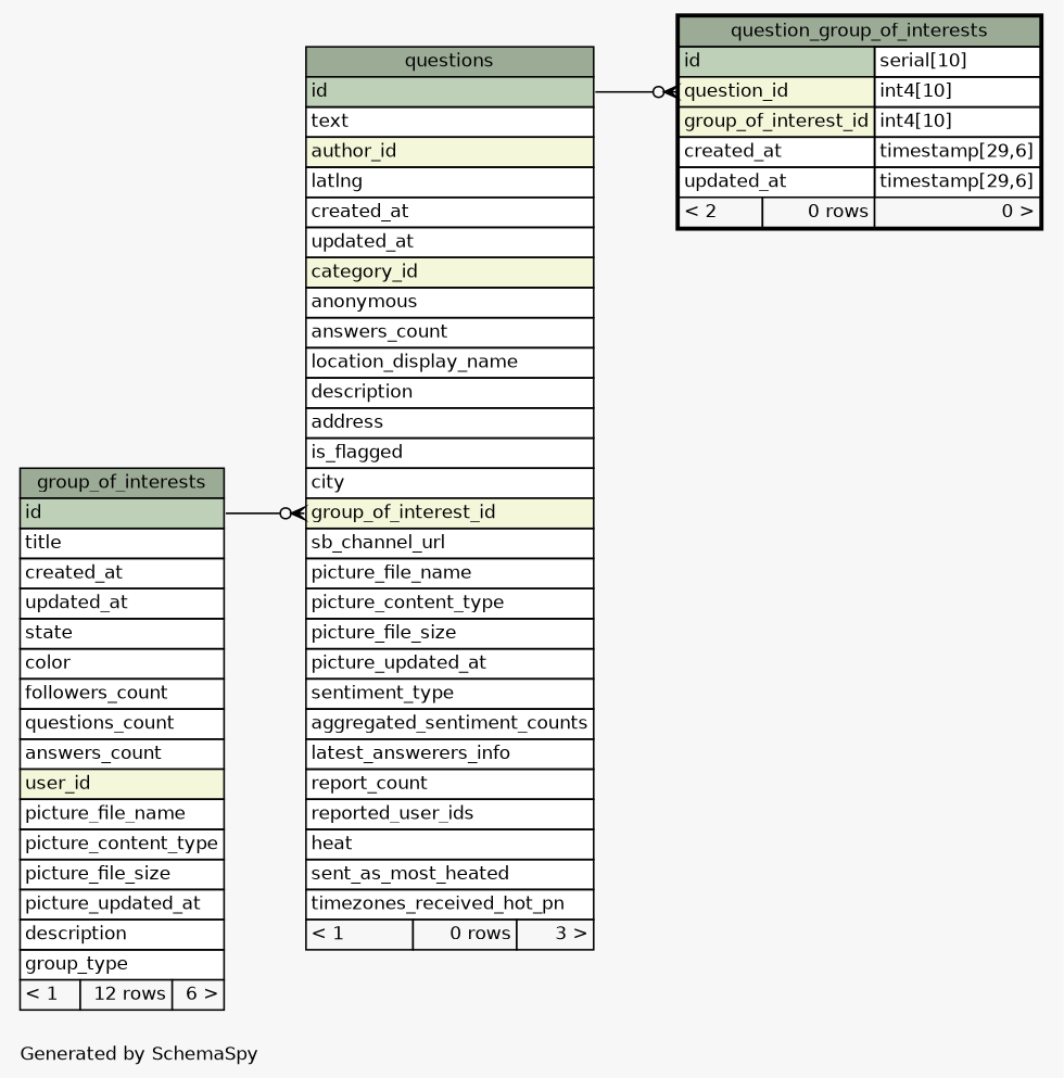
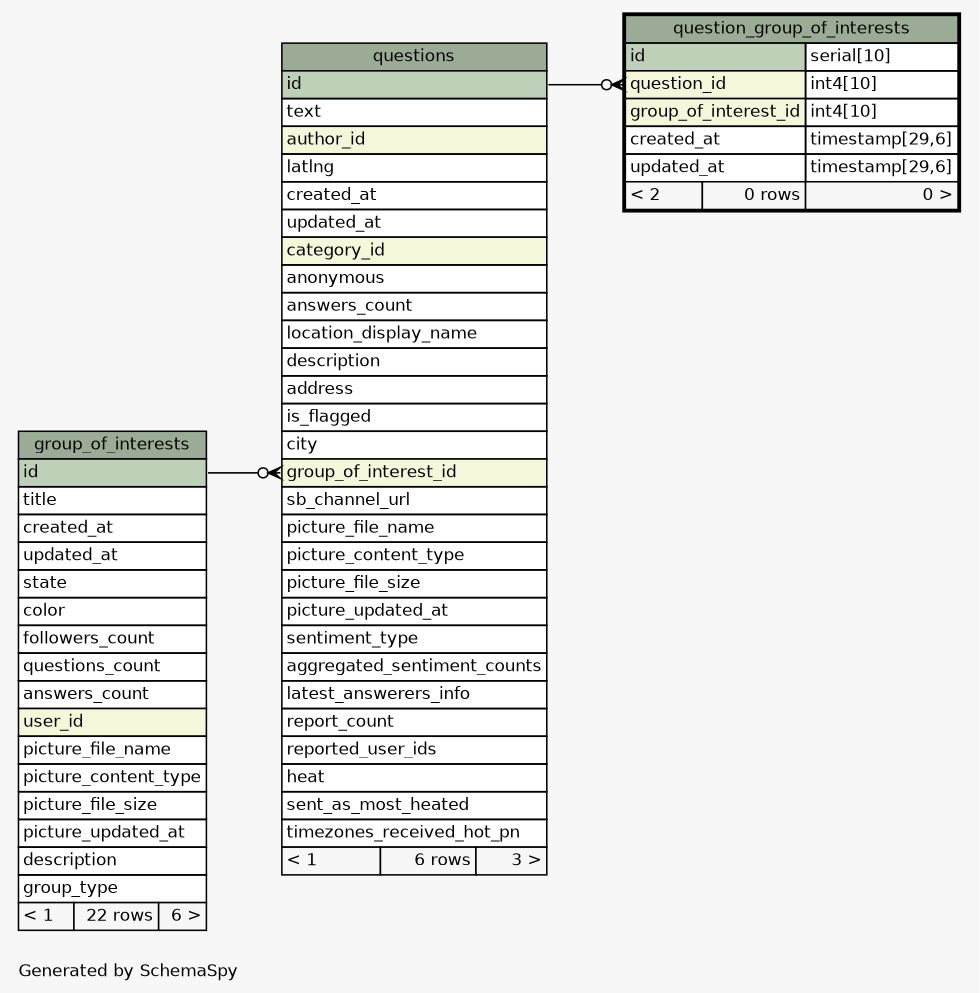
  digraph {
    bgcolor="#f7f7f7"
    fontname=Helvetica
    fontsize=11
    label="\nGenerated by SchemaSpy"
    labeljust=l
    nodesep=0.18
    rankdir=RL
    ranksep=0.46
    node [fontname=Helvetica fontsize=11 shape=plaintext]
    edge [arrowhead=none arrowsize=0.8 arrowtail=crowodot dir=back headport="id:e"]
    n1 [label=<     <TABLE BORDER="2" CELLBORDER="1" CELLSPACING="0" BGCOLOR="#ffffff">       <TR><TD COLSPAN="3" BGCOLOR="#9bab96" ALIGN="CENTER">question_group_of_interests</TD></TR>       <TR><TD PORT="id" COLSPAN="2" BGCOLOR="#bed1b8" ALIGN="LEFT">id</TD><TD PORT="id.type" ALIGN="LEFT">serial[10]</TD></TR>       <TR><TD PORT="question_id" COLSPAN="2" BGCOLOR="#f4f7da" ALIGN="LEFT">question_id</TD><TD PORT="question_id.type" ALIGN="LEFT">int4[10]</TD></TR>       <TR><TD PORT="group_of_interest_id" COLSPAN="2" BGCOLOR="#f4f7da" ALIGN="LEFT">group_of_interest_id</TD><TD PORT="group_of_interest_id.type" ALIGN="LEFT">int4[10]</TD></TR>       <TR><TD PORT="created_at" COLSPAN="2" ALIGN="LEFT">created_at</TD><TD PORT="created_at.type" ALIGN="LEFT">timestamp[29,6]</TD></TR>       <TR><TD PORT="updated_at" COLSPAN="2" ALIGN="LEFT">updated_at</TD><TD PORT="updated_at.type" ALIGN="LEFT">timestamp[29,6]</TD></TR>       <TR><TD ALIGN="LEFT" BGCOLOR="#f7f7f7">&lt; 2</TD><TD ALIGN="RIGHT" BGCOLOR="#f7f7f7">0 rows</TD><TD ALIGN="RIGHT" BGCOLOR="#f7f7f7">0 &gt;</TD></TR>     </TABLE>>]
-   n2 [label=<     <TABLE BORDER="0" CELLBORDER="1" CELLSPACING="0" BGCOLOR="#ffffff">       <TR><TD COLSPAN="3" BGCOLOR="#9bab96" ALIGN="CENTER">questions</TD></TR>       <TR><TD PORT="id" COLSPAN="3" BGCOLOR="#bed1b8" ALIGN="LEFT">id</TD></TR>       <TR><TD PORT="text" COLSPAN="3" ALIGN="LEFT">text</TD></TR>       <TR><TD PORT="author_id" COLSPAN="3" BGCOLOR="#f4f7da" ALIGN="LEFT">author_id</TD></TR>       <TR><TD PORT="latlng" COLSPAN="3" ALIGN="LEFT">latlng</TD></TR>       <TR><TD PORT="created_at" COLSPAN="3" ALIGN="LEFT">created_at</TD></TR>       <TR><TD PORT="updated_at" COLSPAN="3" ALIGN="LEFT">updated_at</TD></TR>       <TR><TD PORT="category_id" COLSPAN="3" BGCOLOR="#f4f7da" ALIGN="LEFT">category_id</TD></TR>       <TR><TD PORT="anonymous" COLSPAN="3" ALIGN="LEFT">anonymous</TD></TR>       <TR><TD PORT="answers_count" COLSPAN="3" ALIGN="LEFT">answers_count</TD></TR>       <TR><TD PORT="location_display_name" COLSPAN="3" ALIGN="LEFT">location_display_name</TD></TR>       <TR><TD PORT="description" COLSPAN="3" ALIGN="LEFT">description</TD></TR>       <TR><TD PORT="address" COLSPAN="3" ALIGN="LEFT">address</TD></TR>       <TR><TD PORT="is_flagged" COLSPAN="3" ALIGN="LEFT">is_flagged</TD></TR>       <TR><TD PORT="city" COLSPAN="3" ALIGN="LEFT">city</TD></TR>       <TR><TD PORT="group_of_interest_id" COLSPAN="3" BGCOLOR="#f4f7da" ALIGN="LEFT">group_of_interest_id</TD></TR>       <TR><TD PORT="sb_channel_url" COLSPAN="3" ALIGN="LEFT">sb_channel_url</TD></TR>       <TR><TD PORT="picture_file_name" COLSPAN="3" ALIGN="LEFT">picture_file_name</TD></TR>       <TR><TD PORT="picture_content_type" COLSPAN="3" ALIGN="LEFT">picture_content_type</TD></TR>       <TR><TD PORT="picture_file_size" COLSPAN="3" ALIGN="LEFT">picture_file_size</TD></TR>       <TR><TD PORT="picture_updated_at" COLSPAN="3" ALIGN="LEFT">picture_updated_at</TD></TR>       <TR><TD PORT="sentiment_type" COLSPAN="3" ALIGN="LEFT">sentiment_type</TD></TR>       <TR><TD PORT="aggregated_sentiment_counts" COLSPAN="3" ALIGN="LEFT">aggregated_sentiment_counts</TD></TR>       <TR><TD PORT="latest_answerers_info" COLSPAN="3" ALIGN="LEFT">latest_answerers_info</TD></TR>       <TR><TD PORT="report_count" COLSPAN="3" ALIGN="LEFT">report_count</TD></TR>       <TR><TD PORT="reported_user_ids" COLSPAN="3" ALIGN="LEFT">reported_user_ids</TD></TR>       <TR><TD PORT="heat" COLSPAN="3" ALIGN="LEFT">heat</TD></TR>       <TR><TD PORT="sent_as_most_heated" COLSPAN="3" ALIGN="LEFT">sent_as_most_heated</TD></TR>       <TR><TD PORT="timezones_received_hot_pn" COLSPAN="3" ALIGN="LEFT">timezones_received_hot_pn</TD></TR>       <TR><TD ALIGN="LEFT" BGCOLOR="#f7f7f7">&lt; 1</TD><TD ALIGN="RIGHT" BGCOLOR="#f7f7f7">0 rows</TD><TD ALIGN="RIGHT" BGCOLOR="#f7f7f7">3 &gt;</TD></TR>     </TABLE>>]
-   n3 [label=<     <TABLE BORDER="0" CELLBORDER="1" CELLSPACING="0" BGCOLOR="#ffffff">       <TR><TD COLSPAN="3" BGCOLOR="#9bab96" ALIGN="CENTER">group_of_interests</TD></TR>       <TR><TD PORT="id" COLSPAN="3" BGCOLOR="#bed1b8" ALIGN="LEFT">id</TD></TR>       <TR><TD PORT="title" COLSPAN="3" ALIGN="LEFT">title</TD></TR>       <TR><TD PORT="created_at" COLSPAN="3" ALIGN="LEFT">created_at</TD></TR>       <TR><TD PORT="updated_at" COLSPAN="3" ALIGN="LEFT">updated_at</TD></TR>       <TR><TD PORT="state" COLSPAN="3" ALIGN="LEFT">state</TD></TR>       <TR><TD PORT="color" COLSPAN="3" ALIGN="LEFT">color</TD></TR>       <TR><TD PORT="followers_count" COLSPAN="3" ALIGN="LEFT">followers_count</TD></TR>       <TR><TD PORT="questions_count" COLSPAN="3" ALIGN="LEFT">questions_count</TD></TR>       <TR><TD PORT="answers_count" COLSPAN="3" ALIGN="LEFT">answers_count</TD></TR>       <TR><TD PORT="user_id" COLSPAN="3" BGCOLOR="#f4f7da" ALIGN="LEFT">user_id</TD></TR>       <TR><TD PORT="picture_file_name" COLSPAN="3" ALIGN="LEFT">picture_file_name</TD></TR>       <TR><TD PORT="picture_content_type" COLSPAN="3" ALIGN="LEFT">picture_content_type</TD></TR>       <TR><TD PORT="picture_file_size" COLSPAN="3" ALIGN="LEFT">picture_file_size</TD></TR>       <TR><TD PORT="picture_updated_at" COLSPAN="3" ALIGN="LEFT">picture_updated_at</TD></TR>       <TR><TD PORT="description" COLSPAN="3" ALIGN="LEFT">description</TD></TR>       <TR><TD PORT="group_type" COLSPAN="3" ALIGN="LEFT">group_type</TD></TR>       <TR><TD ALIGN="LEFT" BGCOLOR="#f7f7f7">&lt; 1</TD><TD ALIGN="RIGHT" BGCOLOR="#f7f7f7">12 rows</TD><TD ALIGN="RIGHT" BGCOLOR="#f7f7f7">6 &gt;</TD></TR>     </TABLE>>]
+   n2 [label=<     <TABLE BORDER="0" CELLBORDER="1" CELLSPACING="0" BGCOLOR="#ffffff">       <TR><TD COLSPAN="3" BGCOLOR="#9bab96" ALIGN="CENTER">questions</TD></TR>       <TR><TD PORT="id" COLSPAN="3" BGCOLOR="#bed1b8" ALIGN="LEFT">id</TD></TR>       <TR><TD PORT="text" COLSPAN="3" ALIGN="LEFT">text</TD></TR>       <TR><TD PORT="author_id" COLSPAN="3" BGCOLOR="#f4f7da" ALIGN="LEFT">author_id</TD></TR>       <TR><TD PORT="latlng" COLSPAN="3" ALIGN="LEFT">latlng</TD></TR>       <TR><TD PORT="created_at" COLSPAN="3" ALIGN="LEFT">created_at</TD></TR>       <TR><TD PORT="updated_at" COLSPAN="3" ALIGN="LEFT">updated_at</TD></TR>       <TR><TD PORT="category_id" COLSPAN="3" BGCOLOR="#f4f7da" ALIGN="LEFT">category_id</TD></TR>       <TR><TD PORT="anonymous" COLSPAN="3" ALIGN="LEFT">anonymous</TD></TR>       <TR><TD PORT="answers_count" COLSPAN="3" ALIGN="LEFT">answers_count</TD></TR>       <TR><TD PORT="location_display_name" COLSPAN="3" ALIGN="LEFT">location_display_name</TD></TR>       <TR><TD PORT="description" COLSPAN="3" ALIGN="LEFT">description</TD></TR>       <TR><TD PORT="address" COLSPAN="3" ALIGN="LEFT">address</TD></TR>       <TR><TD PORT="is_flagged" COLSPAN="3" ALIGN="LEFT">is_flagged</TD></TR>       <TR><TD PORT="city" COLSPAN="3" ALIGN="LEFT">city</TD></TR>       <TR><TD PORT="group_of_interest_id" COLSPAN="3" BGCOLOR="#f4f7da" ALIGN="LEFT">group_of_interest_id</TD></TR>       <TR><TD PORT="sb_channel_url" COLSPAN="3" ALIGN="LEFT">sb_channel_url</TD></TR>       <TR><TD PORT="picture_file_name" COLSPAN="3" ALIGN="LEFT">picture_file_name</TD></TR>       <TR><TD PORT="picture_content_type" COLSPAN="3" ALIGN="LEFT">picture_content_type</TD></TR>       <TR><TD PORT="picture_file_size" COLSPAN="3" ALIGN="LEFT">picture_file_size</TD></TR>       <TR><TD PORT="picture_updated_at" COLSPAN="3" ALIGN="LEFT">picture_updated_at</TD></TR>       <TR><TD PORT="sentiment_type" COLSPAN="3" ALIGN="LEFT">sentiment_type</TD></TR>       <TR><TD PORT="aggregated_sentiment_counts" COLSPAN="3" ALIGN="LEFT">aggregated_sentiment_counts</TD></TR>       <TR><TD PORT="latest_answerers_info" COLSPAN="3" ALIGN="LEFT">latest_answerers_info</TD></TR>       <TR><TD PORT="report_count" COLSPAN="3" ALIGN="LEFT">report_count</TD></TR>       <TR><TD PORT="reported_user_ids" COLSPAN="3" ALIGN="LEFT">reported_user_ids</TD></TR>       <TR><TD PORT="heat" COLSPAN="3" ALIGN="LEFT">heat</TD></TR>       <TR><TD PORT="sent_as_most_heated" COLSPAN="3" ALIGN="LEFT">sent_as_most_heated</TD></TR>       <TR><TD PORT="timezones_received_hot_pn" COLSPAN="3" ALIGN="LEFT">timezones_received_hot_pn</TD></TR>       <TR><TD ALIGN="LEFT" BGCOLOR="#f7f7f7">&lt; 1</TD><TD ALIGN="RIGHT" BGCOLOR="#f7f7f7">6 rows</TD><TD ALIGN="RIGHT" BGCOLOR="#f7f7f7">3 &gt;</TD></TR>     </TABLE>>]
+   n3 [label=<     <TABLE BORDER="0" CELLBORDER="1" CELLSPACING="0" BGCOLOR="#ffffff">       <TR><TD COLSPAN="3" BGCOLOR="#9bab96" ALIGN="CENTER">group_of_interests</TD></TR>       <TR><TD PORT="id" COLSPAN="3" BGCOLOR="#bed1b8" ALIGN="LEFT">id</TD></TR>       <TR><TD PORT="title" COLSPAN="3" ALIGN="LEFT">title</TD></TR>       <TR><TD PORT="created_at" COLSPAN="3" ALIGN="LEFT">created_at</TD></TR>       <TR><TD PORT="updated_at" COLSPAN="3" ALIGN="LEFT">updated_at</TD></TR>       <TR><TD PORT="state" COLSPAN="3" ALIGN="LEFT">state</TD></TR>       <TR><TD PORT="color" COLSPAN="3" ALIGN="LEFT">color</TD></TR>       <TR><TD PORT="followers_count" COLSPAN="3" ALIGN="LEFT">followers_count</TD></TR>       <TR><TD PORT="questions_count" COLSPAN="3" ALIGN="LEFT">questions_count</TD></TR>       <TR><TD PORT="answers_count" COLSPAN="3" ALIGN="LEFT">answers_count</TD></TR>       <TR><TD PORT="user_id" COLSPAN="3" BGCOLOR="#f4f7da" ALIGN="LEFT">user_id</TD></TR>       <TR><TD PORT="picture_file_name" COLSPAN="3" ALIGN="LEFT">picture_file_name</TD></TR>       <TR><TD PORT="picture_content_type" COLSPAN="3" ALIGN="LEFT">picture_content_type</TD></TR>       <TR><TD PORT="picture_file_size" COLSPAN="3" ALIGN="LEFT">picture_file_size</TD></TR>       <TR><TD PORT="picture_updated_at" COLSPAN="3" ALIGN="LEFT">picture_updated_at</TD></TR>       <TR><TD PORT="description" COLSPAN="3" ALIGN="LEFT">description</TD></TR>       <TR><TD PORT="group_type" COLSPAN="3" ALIGN="LEFT">group_type</TD></TR>       <TR><TD ALIGN="LEFT" BGCOLOR="#f7f7f7">&lt; 1</TD><TD ALIGN="RIGHT" BGCOLOR="#f7f7f7">22 rows</TD><TD ALIGN="RIGHT" BGCOLOR="#f7f7f7">6 &gt;</TD></TR>     </TABLE>>]
    n1 -> n2 [tailport="question_id:w"]
    n2 -> n3 [tailport="group_of_interest_id:w"]
  }
